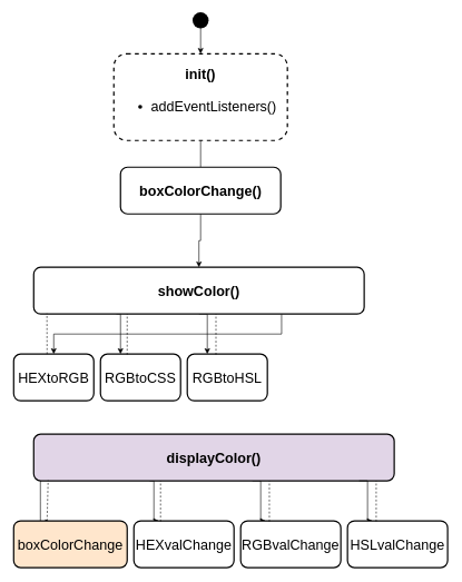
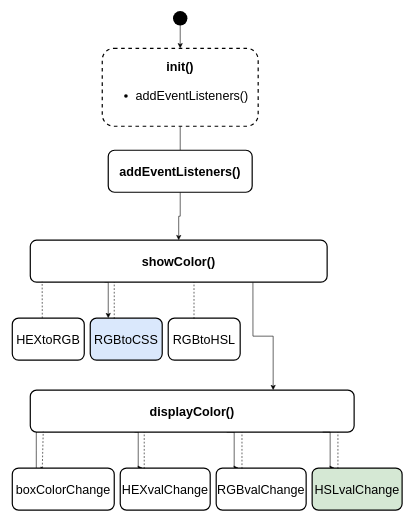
  <mxCell id="0" />
  <mxCell id="1" parent="0" />
  <mxCell id="2" style="edgeStyle=orthogonalEdgeStyle;rounded=0;orthogonalLoop=1;jettySize=auto;html=1;" parent="1" source="3" target="6" edge="1"><mxGeometry relative="1" as="geometry" /></mxCell>
  <mxCell id="3" value="" style="shape=waypoint;sketch=0;fillStyle=solid;size=6;pointerEvents=1;points=[];fillColor=none;resizable=0;rotatable=0;perimeter=centerPerimeter;snapToPoint=1;strokeWidth=10;" parent="1" vertex="1"><mxGeometry x="290" y="20" width="20" height="20" as="geometry" /></mxCell>
  <mxCell id="4" style="edgeStyle=orthogonalEdgeStyle;rounded=0;orthogonalLoop=1;jettySize=auto;html=1;" parent="1" source="3" target="3" edge="1"><mxGeometry relative="1" as="geometry" /></mxCell>
  <mxCell id="5" style="edgeStyle=orthogonalEdgeStyle;rounded=0;orthogonalLoop=1;jettySize=auto;html=1;fontSize=21;endArrow=none;" parent="1" source="6" target="8" edge="1"><mxGeometry relative="1" as="geometry" /></mxCell>
  <mxCell id="6" value="&lt;font style=&quot;font-size: 21px;&quot;&gt;&lt;b&gt;init()&lt;/b&gt;&lt;br&gt;&lt;ul style=&quot;&quot;&gt;&lt;li style=&quot;&quot;&gt;addEventListeners()&lt;/li&gt;&lt;/ul&gt;&lt;/font&gt;" style="rounded=1;whiteSpace=wrap;html=1;strokeWidth=2;dashed=1;" parent="1" vertex="1"><mxGeometry x="170" y="80" width="260" height="130" as="geometry" /></mxCell>
  <mxCell id="7" style="edgeStyle=orthogonalEdgeStyle;rounded=0;orthogonalLoop=1;jettySize=auto;html=1;exitX=0.5;exitY=1;exitDx=0;exitDy=0;entryX=0.5;entryY=0;entryDx=0;entryDy=0;" edge="1" parent="1" source="8" target="12"><mxGeometry relative="1" as="geometry" /></mxCell>
- <mxCell id="8" value="&lt;span style=&quot;background-color: initial;&quot;&gt;&lt;b&gt;boxColorChange()&lt;br&gt;&lt;/b&gt;&lt;/span&gt;" style="rounded=1;whiteSpace=wrap;html=1;strokeWidth=2;fontSize=21;" parent="1" vertex="1"><mxGeometry x="180" y="250" width="240" height="70" as="geometry" /></mxCell>
+ <mxCell id="8" value="&lt;span style=&quot;background-color: initial;&quot;&gt;&lt;b&gt;addEventListeners()&lt;br&gt;&lt;/b&gt;&lt;/span&gt;" style="rounded=1;whiteSpace=wrap;html=1;strokeWidth=2;fontSize=21;" parent="1" vertex="1"><mxGeometry x="180" y="250" width="240" height="70" as="geometry" /></mxCell>
  <mxCell id="9" style="edgeStyle=orthogonalEdgeStyle;rounded=0;orthogonalLoop=1;jettySize=auto;html=1;exitX=0.25;exitY=1;exitDx=0;exitDy=0;entryX=0.25;entryY=0;entryDx=0;entryDy=0;" edge="1" parent="1" source="12" target="16"><mxGeometry relative="1" as="geometry"><Array as="points"><mxPoint x="180" y="470" /></Array></mxGeometry></mxCell>
- <mxCell id="10" style="edgeStyle=orthogonalEdgeStyle;rounded=0;orthogonalLoop=1;jettySize=auto;html=1;exitX=0.5;exitY=1;exitDx=0;exitDy=0;entryX=0.25;entryY=0;entryDx=0;entryDy=0;" edge="1" parent="1" source="12" target="18"><mxGeometry relative="1" as="geometry"><Array as="points"><mxPoint x="310" y="470" /></Array></mxGeometry></mxCell>
- <mxCell id="11" style="edgeStyle=orthogonalEdgeStyle;rounded=0;orthogonalLoop=1;jettySize=auto;html=1;exitX=0.75;exitY=1;exitDx=0;exitDy=0;" edge="1" parent="1" source="12" target="13"><mxGeometry relative="1" as="geometry" /></mxCell>
+ <mxCell id="11" style="edgeStyle=orthogonalEdgeStyle;rounded=0;orthogonalLoop=1;jettySize=auto;html=1;exitX=0.75;exitY=1;exitDx=0;exitDy=0;entryX=0.75;entryY=0;entryDx=0;entryDy=0;" edge="1" parent="1" source="12" target="23"><mxGeometry relative="1" as="geometry" /></mxCell>
  <mxCell id="12" value="&lt;span style=&quot;background-color: initial;&quot;&gt;&lt;b&gt;showColor()&lt;br&gt;&lt;/b&gt;&lt;/span&gt;" style="rounded=1;whiteSpace=wrap;html=1;strokeWidth=2;fontSize=21;" vertex="1" parent="1"><mxGeometry x="50" y="400" width="495" height="70" as="geometry" /></mxCell>
  <mxCell id="13" value="&lt;div style=&quot;line-height: 19px;&quot;&gt;HEXtoRGB&lt;/div&gt;" style="rounded=1;whiteSpace=wrap;html=1;strokeWidth=2;fontSize=21;" vertex="1" parent="1"><mxGeometry x="20" y="530" width="120" height="70" as="geometry" /></mxCell>
  <mxCell id="14" style="edgeStyle=orthogonalEdgeStyle;rounded=0;orthogonalLoop=1;jettySize=auto;html=1;exitX=0.5;exitY=1;exitDx=0;exitDy=0;" edge="1" parent="1" source="13" target="13"><mxGeometry relative="1" as="geometry" /></mxCell>
  <mxCell id="15" value="" style="endArrow=none;dashed=1;html=1;rounded=0;entryX=0.04;entryY=0.988;entryDx=0;entryDy=0;entryPerimeter=0;" edge="1" parent="1" target="12"><mxGeometry width="50" height="50" relative="1" as="geometry"><mxPoint x="70" y="530" as="sourcePoint" /><mxPoint x="120" y="480" as="targetPoint" /></mxGeometry></mxCell>
- <mxCell id="16" value="&lt;div style=&quot;line-height: 19px;&quot;&gt;RGBtoCSS&lt;/div&gt;" style="rounded=1;whiteSpace=wrap;html=1;strokeWidth=2;fontSize=21;" vertex="1" parent="1"><mxGeometry x="150" y="530" width="120" height="70" as="geometry" /></mxCell>
+ <mxCell id="16" value="&lt;div style=&quot;line-height: 19px;&quot;&gt;RGBtoCSS&lt;/div&gt;" style="rounded=1;whiteSpace=wrap;html=1;strokeWidth=2;fontSize=21;fillColor=#dae8fc;" vertex="1" parent="1"><mxGeometry x="150" y="530" width="120" height="70" as="geometry" /></mxCell>
  <mxCell id="17" value="" style="endArrow=none;dashed=1;html=1;rounded=0;entryX=0.04;entryY=0.988;entryDx=0;entryDy=0;entryPerimeter=0;" edge="1" parent="1"><mxGeometry width="50" height="50" relative="1" as="geometry"><mxPoint x="190" y="531" as="sourcePoint" /><mxPoint x="190" y="470" as="targetPoint" /></mxGeometry></mxCell>
  <mxCell id="18" value="&lt;div style=&quot;line-height: 19px;&quot;&gt;RGBtoHSL&lt;/div&gt;" style="rounded=1;whiteSpace=wrap;html=1;strokeWidth=2;fontSize=21;" vertex="1" parent="1"><mxGeometry x="280" y="530" width="120" height="70" as="geometry" /></mxCell>
  <mxCell id="19" value="" style="endArrow=none;dashed=1;html=1;rounded=0;entryX=0.04;entryY=0.988;entryDx=0;entryDy=0;entryPerimeter=0;" edge="1" parent="1"><mxGeometry width="50" height="50" relative="1" as="geometry"><mxPoint x="323" y="531" as="sourcePoint" /><mxPoint x="323" y="470" as="targetPoint" /></mxGeometry></mxCell>
  <mxCell id="20" style="edgeStyle=orthogonalEdgeStyle;rounded=0;orthogonalLoop=1;jettySize=auto;html=1;exitX=0.021;exitY=1;exitDx=0;exitDy=0;entryX=0.326;entryY=0.024;entryDx=0;entryDy=0;exitPerimeter=0;entryPerimeter=0;" edge="1" parent="1" source="23" target="24"><mxGeometry relative="1" as="geometry"><Array as="points"><mxPoint x="60" y="750" /><mxPoint x="60" y="750" /><mxPoint x="60" y="782" /></Array></mxGeometry></mxCell>
  <mxCell id="21" style="edgeStyle=orthogonalEdgeStyle;rounded=0;orthogonalLoop=1;jettySize=auto;html=1;exitX=0.25;exitY=1;exitDx=0;exitDy=0;entryX=0.25;entryY=0;entryDx=0;entryDy=0;" edge="1" parent="1" target="27"><mxGeometry relative="1" as="geometry"><Array as="points"><mxPoint x="230" y="720" /></Array><mxPoint x="223.75" y="720" as="sourcePoint" /></mxGeometry></mxCell>
  <mxCell id="22" style="edgeStyle=orthogonalEdgeStyle;rounded=0;orthogonalLoop=1;jettySize=auto;html=1;exitX=0.5;exitY=1;exitDx=0;exitDy=0;entryX=0.25;entryY=0;entryDx=0;entryDy=0;" edge="1" parent="1" target="29"><mxGeometry relative="1" as="geometry"><Array as="points"><mxPoint x="390" y="720" /></Array><mxPoint x="377.5" y="720" as="sourcePoint" /></mxGeometry></mxCell>
- <mxCell id="23" value="&lt;span style=&quot;background-color: initial;&quot;&gt;&lt;b&gt;displayColor()&lt;br&gt;&lt;/b&gt;&lt;/span&gt;" style="rounded=1;whiteSpace=wrap;html=1;strokeWidth=2;fontSize=21;fillColor=#e1d5e7;" vertex="1" parent="1"><mxGeometry x="50" y="650" width="540" height="70" as="geometry" /></mxCell>
- <mxCell id="24" value="&lt;div style=&quot;line-height: 19px;&quot;&gt;&lt;div style=&quot;line-height: 19px;&quot;&gt;boxColorChange&lt;/div&gt;&lt;/div&gt;" style="rounded=1;whiteSpace=wrap;html=1;strokeWidth=2;fontSize=21;fillColor=#ffe6cc;" vertex="1" parent="1"><mxGeometry x="20" y="780" width="170" height="70" as="geometry" /></mxCell>
+ <mxCell id="23" value="&lt;span style=&quot;background-color: initial;&quot;&gt;&lt;b&gt;displayColor()&lt;br&gt;&lt;/b&gt;&lt;/span&gt;" style="rounded=1;whiteSpace=wrap;html=1;strokeWidth=2;fontSize=21;" vertex="1" parent="1"><mxGeometry x="50" y="650" width="540" height="70" as="geometry" /></mxCell>
+ <mxCell id="24" value="&lt;div style=&quot;line-height: 19px;&quot;&gt;&lt;div style=&quot;line-height: 19px;&quot;&gt;boxColorChange&lt;/div&gt;&lt;/div&gt;" style="rounded=1;whiteSpace=wrap;html=1;strokeWidth=2;fontSize=21;" vertex="1" parent="1"><mxGeometry x="20" y="780" width="170" height="70" as="geometry" /></mxCell>
  <mxCell id="25" style="edgeStyle=orthogonalEdgeStyle;rounded=0;orthogonalLoop=1;jettySize=auto;html=1;exitX=0.5;exitY=1;exitDx=0;exitDy=0;" edge="1" parent="1" source="24" target="24"><mxGeometry relative="1" as="geometry" /></mxCell>
  <mxCell id="26" value="" style="endArrow=none;dashed=1;html=1;rounded=0;entryX=0.04;entryY=0.988;entryDx=0;entryDy=0;entryPerimeter=0;" edge="1" parent="1" target="23"><mxGeometry width="50" height="50" relative="1" as="geometry"><mxPoint x="70" y="780" as="sourcePoint" /><mxPoint x="120" y="730" as="targetPoint" /></mxGeometry></mxCell>
  <mxCell id="27" value="&lt;div style=&quot;line-height: 19px;&quot;&gt;&lt;div style=&quot;line-height: 19px;&quot;&gt;HEXvalChange&lt;/div&gt;&lt;/div&gt;" style="rounded=1;whiteSpace=wrap;html=1;strokeWidth=2;fontSize=21;" vertex="1" parent="1"><mxGeometry x="200" y="780" width="150" height="70" as="geometry" /></mxCell>
  <mxCell id="28" value="" style="endArrow=none;dashed=1;html=1;rounded=0;entryX=0.04;entryY=0.988;entryDx=0;entryDy=0;entryPerimeter=0;" edge="1" parent="1"><mxGeometry width="50" height="50" relative="1" as="geometry"><mxPoint x="240" y="781" as="sourcePoint" /><mxPoint x="240" y="720" as="targetPoint" /></mxGeometry></mxCell>
  <mxCell id="29" value="&lt;div style=&quot;line-height: 19px;&quot;&gt;&lt;div style=&quot;line-height: 19px;&quot;&gt;RGBvalChange&lt;/div&gt;&lt;/div&gt;" style="rounded=1;whiteSpace=wrap;html=1;strokeWidth=2;fontSize=21;" vertex="1" parent="1"><mxGeometry x="360" y="780" width="150" height="70" as="geometry" /></mxCell>
  <mxCell id="30" value="" style="endArrow=none;dashed=1;html=1;rounded=0;entryX=0.04;entryY=0.988;entryDx=0;entryDy=0;entryPerimeter=0;" edge="1" parent="1"><mxGeometry width="50" height="50" relative="1" as="geometry"><mxPoint x="403" y="781" as="sourcePoint" /><mxPoint x="403" y="720" as="targetPoint" /></mxGeometry></mxCell>
  <mxCell id="31" style="edgeStyle=orthogonalEdgeStyle;rounded=0;orthogonalLoop=1;jettySize=auto;html=1;exitX=0.5;exitY=1;exitDx=0;exitDy=0;entryX=0.25;entryY=0;entryDx=0;entryDy=0;" edge="1" parent="1" target="32"><mxGeometry relative="1" as="geometry"><Array as="points"><mxPoint x="550" y="720" /></Array><mxPoint x="537.5" y="720" as="sourcePoint" /></mxGeometry></mxCell>
- <mxCell id="32" value="&lt;div style=&quot;line-height: 19px;&quot;&gt;&lt;div style=&quot;line-height: 19px;&quot;&gt;HSLvalChange&lt;/div&gt;&lt;/div&gt;" style="rounded=1;whiteSpace=wrap;html=1;strokeWidth=2;fontSize=21;" vertex="1" parent="1"><mxGeometry x="520" y="780" width="150" height="70" as="geometry" /></mxCell>
+ <mxCell id="32" value="&lt;div style=&quot;line-height: 19px;&quot;&gt;&lt;div style=&quot;line-height: 19px;&quot;&gt;HSLvalChange&lt;/div&gt;&lt;/div&gt;" style="rounded=1;whiteSpace=wrap;html=1;strokeWidth=2;fontSize=21;fillColor=#d5e8d4;" vertex="1" parent="1"><mxGeometry x="520" y="780" width="150" height="70" as="geometry" /></mxCell>
  <mxCell id="33" value="" style="endArrow=none;dashed=1;html=1;rounded=0;entryX=0.04;entryY=0.988;entryDx=0;entryDy=0;entryPerimeter=0;" edge="1" parent="1"><mxGeometry width="50" height="50" relative="1" as="geometry"><mxPoint x="563" y="781" as="sourcePoint" /><mxPoint x="563" y="720" as="targetPoint" /></mxGeometry></mxCell>
